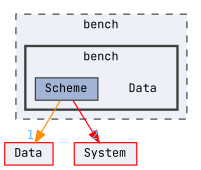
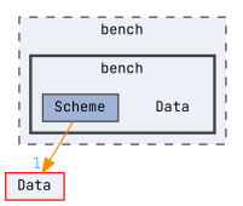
  digraph {
    compound=true
    fontname="JetBrains Mono"
    node [fontname="JetBrains Mono" fontsize=10 shape=box color=red fillcolor="#edf0f7" style=filled]
    edge [fontcolor=steelblue1 fontname="JetBrains Mono" fontsize=10 labeldistance=1.5 labelfontname=Helvetica labelfontsize=10]
    n1 [height=0.2 label=Data shape=plaintext width=0.4 color="" fillcolor="" style=""]
    n2 [color=grey25 fillcolor="#a2b4d6" height=0.2 label=Scheme width=0.4]
    n3 [height=0.2 label=Data width=0.4]
-   n4 [height=0.2 label=System width=0.4]
    subgraph cluster_1 {
      bgcolor="#edf0f7"
      fontsize=10
      label=bench
      pencolor=grey25
      style="filled,dashed"
      subgraph cluster_2 {
        bgcolor="#edf0f7"
        fontsize=10
        label=bench
        pencolor=grey25
        style="filled,bold"
        n1
        n2
      }
    }
    n2 -> n3 [color=darkorange headlabel=1]
-   n2 -> n4 [color=red headlabel=2]
  }
